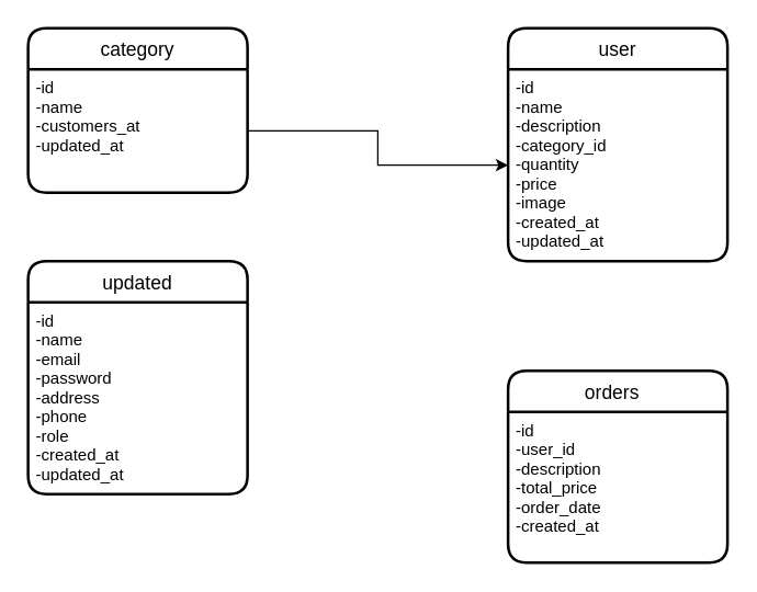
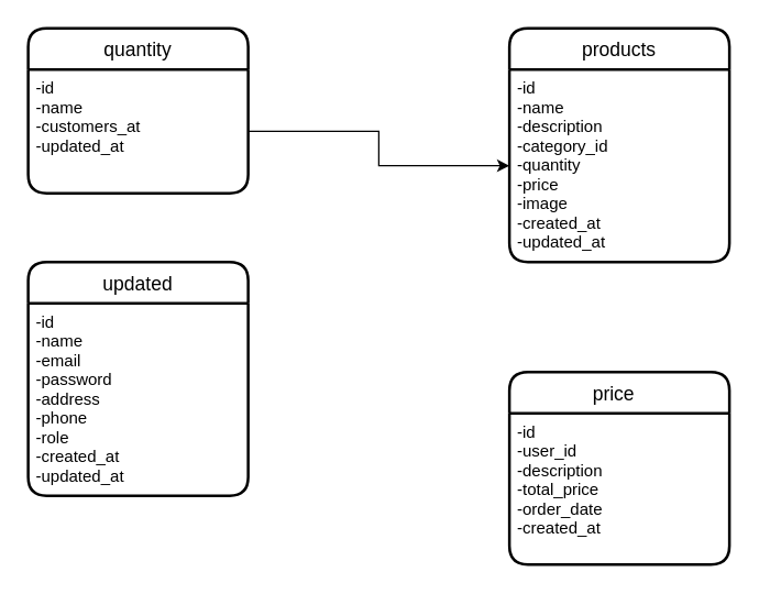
  <mxCell id="0" />
  <mxCell id="1" parent="0" />
- <mxCell id="2" value="category" style="swimlane;childLayout=stackLayout;horizontal=1;startSize=30;horizontalStack=0;rounded=1;fontSize=14;fontStyle=0;strokeWidth=2;resizeParent=0;resizeLast=1;shadow=0;dashed=0;align=center;" vertex="1" parent="1"><mxGeometry x="20" y="20" width="160" height="120" as="geometry" /></mxCell>
+ <mxCell id="2" value="quantity" style="swimlane;childLayout=stackLayout;horizontal=1;startSize=30;horizontalStack=0;rounded=1;fontSize=14;fontStyle=0;strokeWidth=2;resizeParent=0;resizeLast=1;shadow=0;dashed=0;align=center;" vertex="1" parent="1"><mxGeometry x="20" y="20" width="160" height="120" as="geometry" /></mxCell>
  <mxCell id="3" value="-id&#10;-name&#10;-customers_at&#10;-updated_at&#10;&#10;" style="align=left;strokeColor=none;fillColor=none;spacingLeft=4;fontSize=12;verticalAlign=top;resizable=0;rotatable=0;part=1;" vertex="1" parent="2"><mxGeometry y="30" width="160" height="90" as="geometry" /></mxCell>
- <mxCell id="4" value="user" style="swimlane;childLayout=stackLayout;horizontal=1;startSize=30;horizontalStack=0;rounded=1;fontSize=14;fontStyle=0;strokeWidth=2;resizeParent=0;resizeLast=1;shadow=0;dashed=0;align=center;" vertex="1" parent="1"><mxGeometry x="370" y="20" width="160" height="170" as="geometry" /></mxCell>
+ <mxCell id="4" value="products" style="swimlane;childLayout=stackLayout;horizontal=1;startSize=30;horizontalStack=0;rounded=1;fontSize=14;fontStyle=0;strokeWidth=2;resizeParent=0;resizeLast=1;shadow=0;dashed=0;align=center;" vertex="1" parent="1"><mxGeometry x="370" y="20" width="160" height="170" as="geometry" /></mxCell>
  <mxCell id="5" value="-id&#10;-name&#10;-description&#10;-category_id&#10;-quantity&#10;-price&#10;-image&#10;-created_at&#10;-updated_at&#10;&#10;" style="align=left;strokeColor=none;fillColor=none;spacingLeft=4;fontSize=12;verticalAlign=top;resizable=0;rotatable=0;part=1;" vertex="1" parent="4"><mxGeometry y="30" width="160" height="140" as="geometry" /></mxCell>
  <mxCell id="6" style="edgeStyle=orthogonalEdgeStyle;rounded=0;orthogonalLoop=1;jettySize=auto;html=1;exitX=1;exitY=0.5;exitDx=0;exitDy=0;" edge="1" parent="1" source="3" target="5"><mxGeometry relative="1" as="geometry" /></mxCell>
  <mxCell id="7" value="updated" style="swimlane;childLayout=stackLayout;horizontal=1;startSize=30;horizontalStack=0;rounded=1;fontSize=14;fontStyle=0;strokeWidth=2;resizeParent=0;resizeLast=1;shadow=0;dashed=0;align=center;" vertex="1" parent="1"><mxGeometry x="20" y="190" width="160" height="170" as="geometry" /></mxCell>
  <mxCell id="8" value="-id&#10;-name&#10;-email&#10;-password&#10;-address&#10;-phone&#10;-role&#10;-created_at&#10;-updated_at&#10;&#10;" style="align=left;strokeColor=none;fillColor=none;spacingLeft=4;fontSize=12;verticalAlign=top;resizable=0;rotatable=0;part=1;" vertex="1" parent="7"><mxGeometry y="30" width="160" height="140" as="geometry" /></mxCell>
- <mxCell id="9" value="orders  " style="swimlane;childLayout=stackLayout;horizontal=1;startSize=30;horizontalStack=0;rounded=1;fontSize=14;fontStyle=0;strokeWidth=2;resizeParent=0;resizeLast=1;shadow=0;dashed=0;align=center;" vertex="1" parent="1"><mxGeometry x="370" y="270" width="160" height="140" as="geometry" /></mxCell>
+ <mxCell id="9" value="price  " style="swimlane;childLayout=stackLayout;horizontal=1;startSize=30;horizontalStack=0;rounded=1;fontSize=14;fontStyle=0;strokeWidth=2;resizeParent=0;resizeLast=1;shadow=0;dashed=0;align=center;" vertex="1" parent="1"><mxGeometry x="370" y="270" width="160" height="140" as="geometry" /></mxCell>
  <mxCell id="10" value="-id&#10;-user_id&#10;-description&#10;-total_price&#10;-order_date&#10;-created_at&#10;" style="align=left;strokeColor=none;fillColor=none;spacingLeft=4;fontSize=12;verticalAlign=top;resizable=0;rotatable=0;part=1;" vertex="1" parent="9"><mxGeometry y="30" width="160" height="110" as="geometry" /></mxCell>
